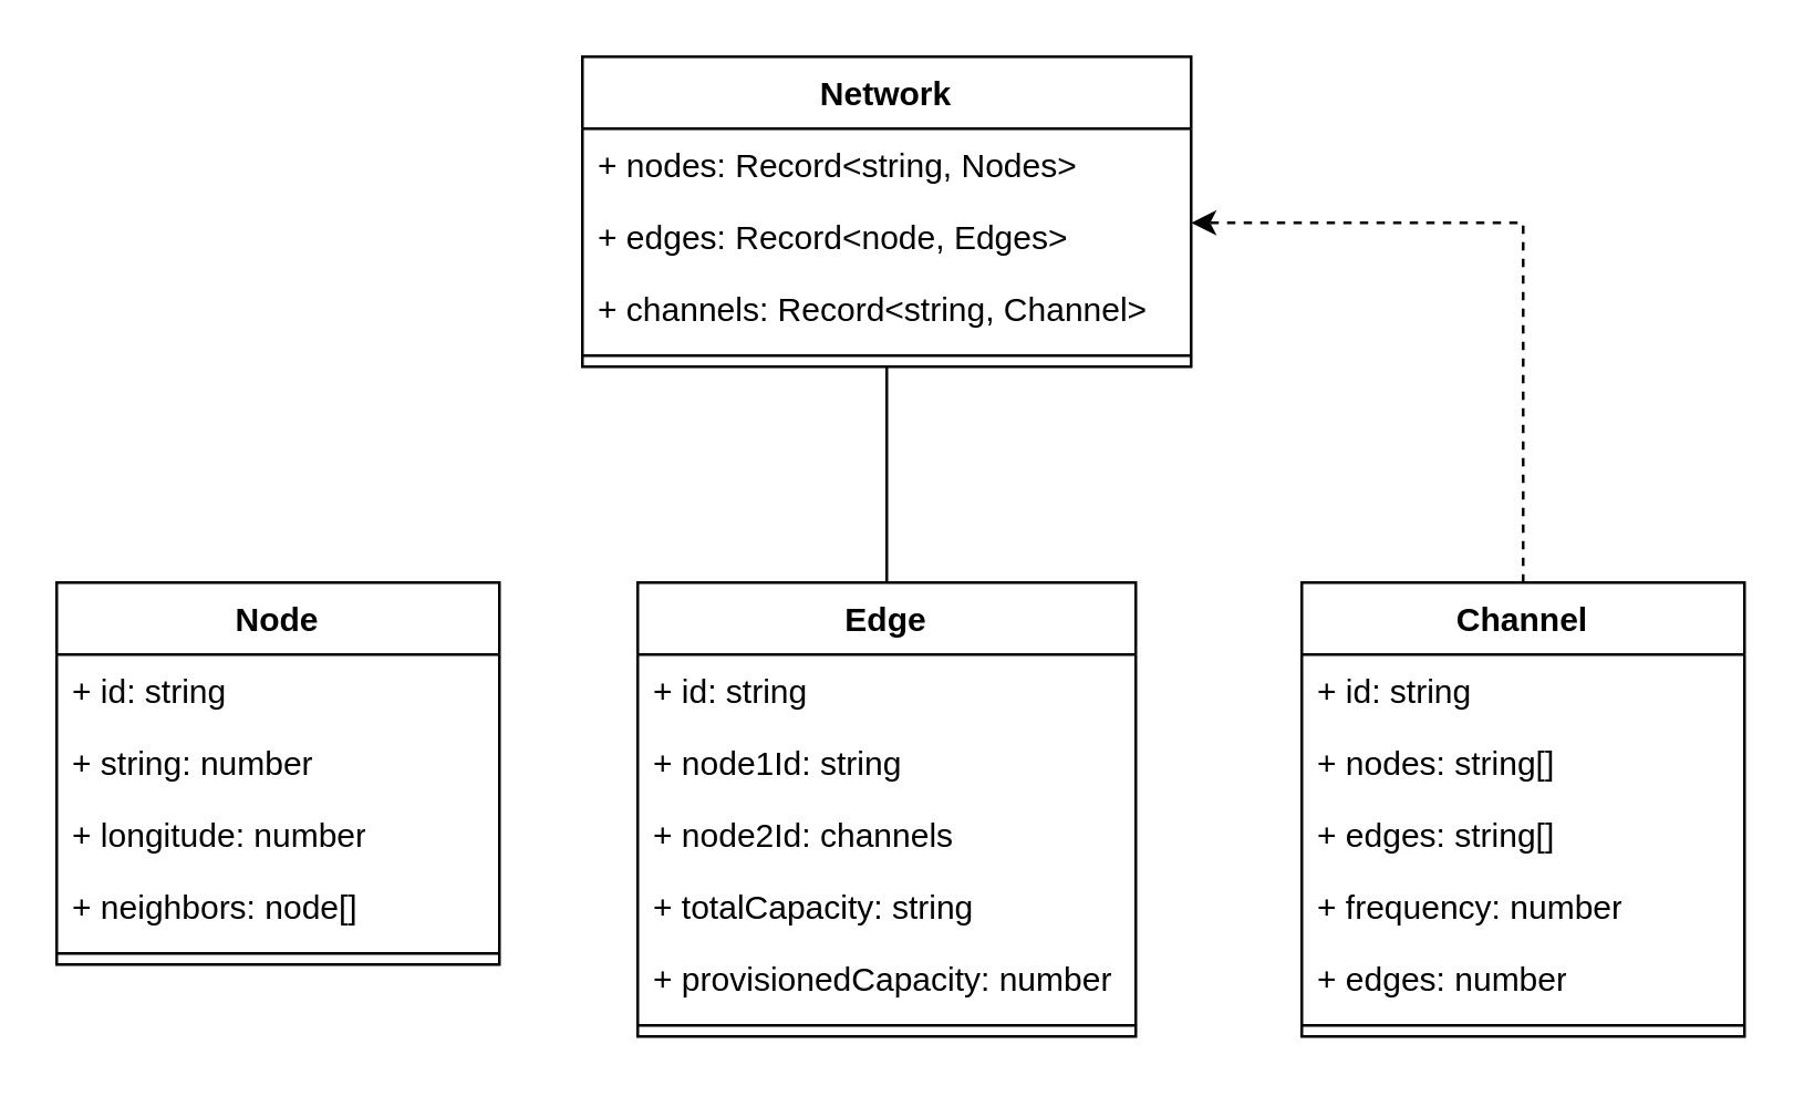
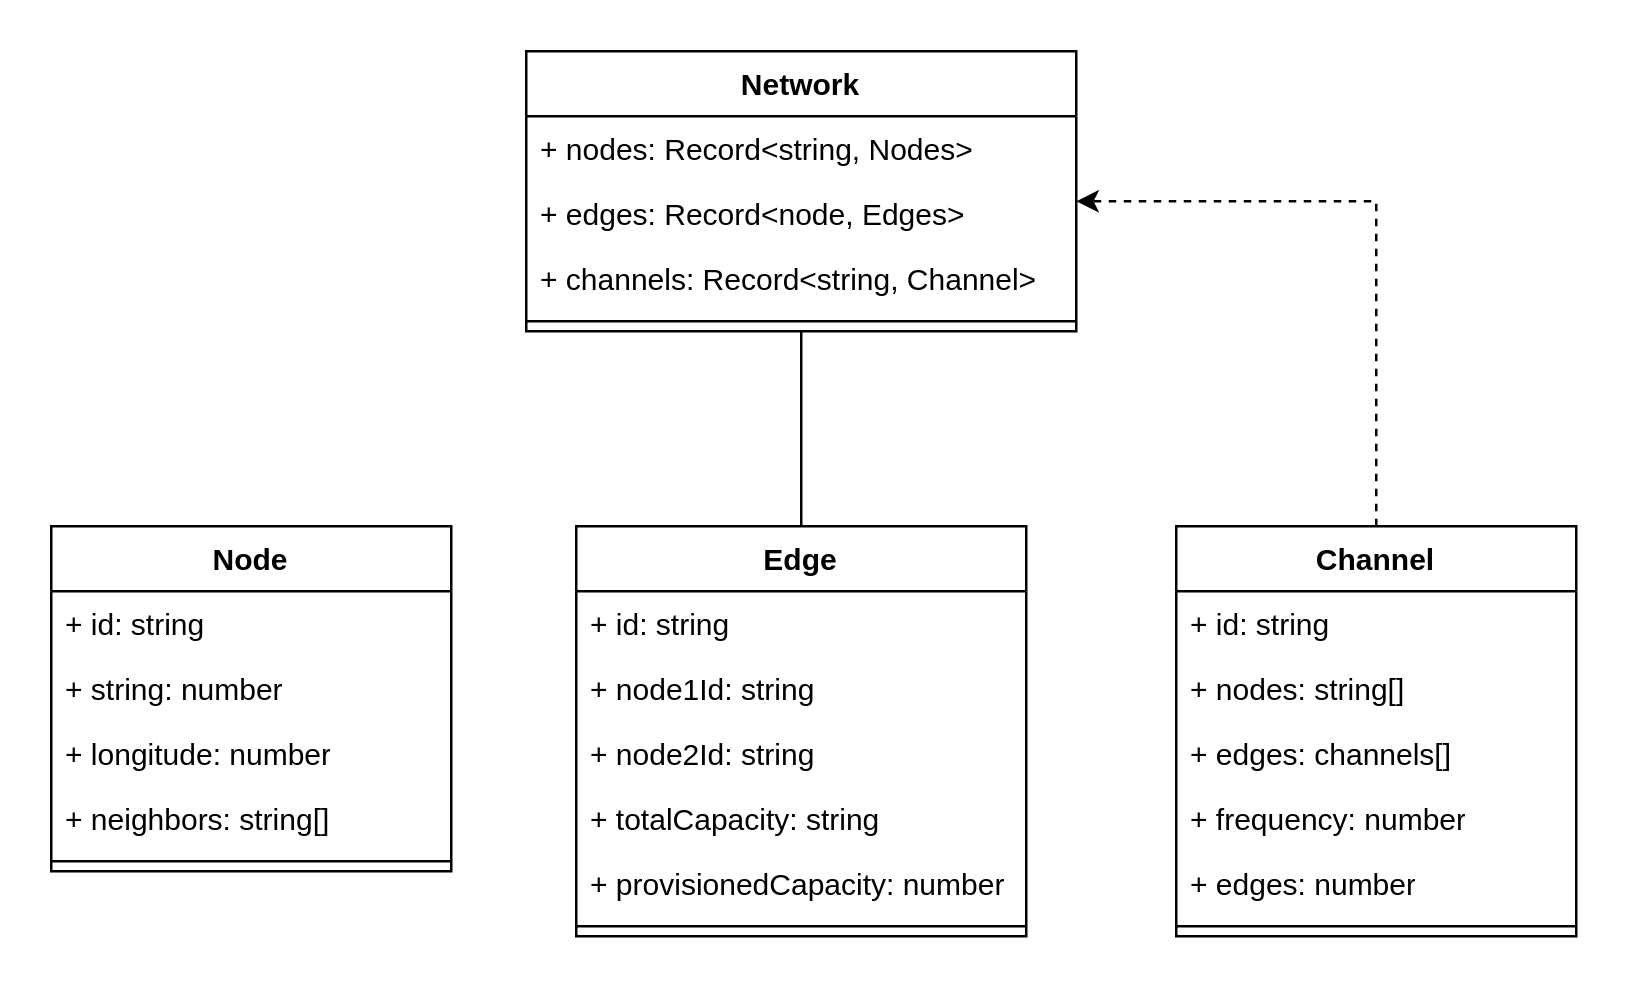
  <mxCell id="0" />
  <mxCell id="1" parent="0" />
  <mxCell id="2" style="edgeStyle=orthogonalEdgeStyle;rounded=0;orthogonalLoop=1;jettySize=auto;html=1;endArrow=none;" edge="1" parent="1" source="3" target="24"><mxGeometry relative="1" as="geometry" /></mxCell>
  <mxCell id="3" value="Edge" style="swimlane;fontStyle=1;align=center;verticalAlign=top;childLayout=stackLayout;horizontal=1;startSize=26;horizontalStack=0;resizeParent=1;resizeParentMax=0;resizeLast=0;collapsible=1;marginBottom=0;whiteSpace=wrap;html=1;" vertex="1" parent="1"><mxGeometry x="230" y="210" width="180" height="164" as="geometry" /></mxCell>
  <mxCell id="4" value="+ id: string" style="text;strokeColor=none;fillColor=none;align=left;verticalAlign=top;spacingLeft=4;spacingRight=4;overflow=hidden;rotatable=0;points=[[0,0.5],[1,0.5]];portConstraint=eastwest;whiteSpace=wrap;html=1;" vertex="1" parent="3"><mxGeometry y="26" width="180" height="26" as="geometry" /></mxCell>
  <mxCell id="5" value="+ node1Id: string" style="text;strokeColor=none;fillColor=none;align=left;verticalAlign=top;spacingLeft=4;spacingRight=4;overflow=hidden;rotatable=0;points=[[0,0.5],[1,0.5]];portConstraint=eastwest;whiteSpace=wrap;html=1;" vertex="1" parent="3"><mxGeometry y="52" width="180" height="26" as="geometry" /></mxCell>
- <mxCell id="6" value="+ node2Id: channels" style="text;strokeColor=none;fillColor=none;align=left;verticalAlign=top;spacingLeft=4;spacingRight=4;overflow=hidden;rotatable=0;points=[[0,0.5],[1,0.5]];portConstraint=eastwest;whiteSpace=wrap;html=1;" vertex="1" parent="3"><mxGeometry y="78" width="180" height="26" as="geometry" /></mxCell>
+ <mxCell id="6" value="+ node2Id: string" style="text;strokeColor=none;fillColor=none;align=left;verticalAlign=top;spacingLeft=4;spacingRight=4;overflow=hidden;rotatable=0;points=[[0,0.5],[1,0.5]];portConstraint=eastwest;whiteSpace=wrap;html=1;" vertex="1" parent="3"><mxGeometry y="78" width="180" height="26" as="geometry" /></mxCell>
  <mxCell id="7" value="+ totalCapacity: string" style="text;strokeColor=none;fillColor=none;align=left;verticalAlign=top;spacingLeft=4;spacingRight=4;overflow=hidden;rotatable=0;points=[[0,0.5],[1,0.5]];portConstraint=eastwest;whiteSpace=wrap;html=1;" vertex="1" parent="3"><mxGeometry y="104" width="180" height="26" as="geometry" /></mxCell>
  <mxCell id="8" value="+ provisionedCapacity: number" style="text;strokeColor=none;fillColor=none;align=left;verticalAlign=top;spacingLeft=4;spacingRight=4;overflow=hidden;rotatable=0;points=[[0,0.5],[1,0.5]];portConstraint=eastwest;whiteSpace=wrap;html=1;" vertex="1" parent="3"><mxGeometry y="130" width="180" height="26" as="geometry" /></mxCell>
  <mxCell id="9" value="" style="line;strokeWidth=1;fillColor=none;align=left;verticalAlign=middle;spacingTop=-1;spacingLeft=3;spacingRight=3;rotatable=0;labelPosition=right;points=[];portConstraint=eastwest;strokeColor=inherit;" vertex="1" parent="3"><mxGeometry y="156" width="180" height="8" as="geometry" /></mxCell>
  <mxCell id="10" value="Node" style="swimlane;fontStyle=1;align=center;verticalAlign=top;childLayout=stackLayout;horizontal=1;startSize=26;horizontalStack=0;resizeParent=1;resizeParentMax=0;resizeLast=0;collapsible=1;marginBottom=0;whiteSpace=wrap;html=1;" vertex="1" parent="1"><mxGeometry x="20" y="210" width="160" height="138" as="geometry" /></mxCell>
  <mxCell id="11" value="+ id: string" style="text;strokeColor=none;fillColor=none;align=left;verticalAlign=top;spacingLeft=4;spacingRight=4;overflow=hidden;rotatable=0;points=[[0,0.5],[1,0.5]];portConstraint=eastwest;whiteSpace=wrap;html=1;" vertex="1" parent="10"><mxGeometry y="26" width="160" height="26" as="geometry" /></mxCell>
  <mxCell id="12" value="+ string: number" style="text;strokeColor=none;fillColor=none;align=left;verticalAlign=top;spacingLeft=4;spacingRight=4;overflow=hidden;rotatable=0;points=[[0,0.5],[1,0.5]];portConstraint=eastwest;whiteSpace=wrap;html=1;" vertex="1" parent="10"><mxGeometry y="52" width="160" height="26" as="geometry" /></mxCell>
  <mxCell id="13" value="+ longitude: number" style="text;strokeColor=none;fillColor=none;align=left;verticalAlign=top;spacingLeft=4;spacingRight=4;overflow=hidden;rotatable=0;points=[[0,0.5],[1,0.5]];portConstraint=eastwest;whiteSpace=wrap;html=1;" vertex="1" parent="10"><mxGeometry y="78" width="160" height="26" as="geometry" /></mxCell>
- <mxCell id="14" value="+ neighbors: node[]" style="text;strokeColor=none;fillColor=none;align=left;verticalAlign=top;spacingLeft=4;spacingRight=4;overflow=hidden;rotatable=0;points=[[0,0.5],[1,0.5]];portConstraint=eastwest;whiteSpace=wrap;html=1;" vertex="1" parent="10"><mxGeometry y="104" width="160" height="26" as="geometry" /></mxCell>
+ <mxCell id="14" value="+ neighbors: string[]" style="text;strokeColor=none;fillColor=none;align=left;verticalAlign=top;spacingLeft=4;spacingRight=4;overflow=hidden;rotatable=0;points=[[0,0.5],[1,0.5]];portConstraint=eastwest;whiteSpace=wrap;html=1;" vertex="1" parent="10"><mxGeometry y="104" width="160" height="26" as="geometry" /></mxCell>
  <mxCell id="15" value="" style="line;strokeWidth=1;fillColor=none;align=left;verticalAlign=middle;spacingTop=-1;spacingLeft=3;spacingRight=3;rotatable=0;labelPosition=right;points=[];portConstraint=eastwest;strokeColor=inherit;" vertex="1" parent="10"><mxGeometry y="130" width="160" height="8" as="geometry" /></mxCell>
  <mxCell id="16" style="edgeStyle=orthogonalEdgeStyle;rounded=0;orthogonalLoop=1;jettySize=auto;html=1;dashed=1;" edge="1" parent="1" source="17" target="24"><mxGeometry relative="1" as="geometry"><Array as="points"><mxPoint x="550" y="80" /></Array></mxGeometry></mxCell>
  <mxCell id="17" value="Channel" style="swimlane;fontStyle=1;align=center;verticalAlign=top;childLayout=stackLayout;horizontal=1;startSize=26;horizontalStack=0;resizeParent=1;resizeParentMax=0;resizeLast=0;collapsible=1;marginBottom=0;whiteSpace=wrap;html=1;" vertex="1" parent="1"><mxGeometry x="470" y="210" width="160" height="164" as="geometry" /></mxCell>
  <mxCell id="18" value="+ id: string" style="text;strokeColor=none;fillColor=none;align=left;verticalAlign=top;spacingLeft=4;spacingRight=4;overflow=hidden;rotatable=0;points=[[0,0.5],[1,0.5]];portConstraint=eastwest;whiteSpace=wrap;html=1;" vertex="1" parent="17"><mxGeometry y="26" width="160" height="26" as="geometry" /></mxCell>
  <mxCell id="19" value="+ nodes: string[]" style="text;strokeColor=none;fillColor=none;align=left;verticalAlign=top;spacingLeft=4;spacingRight=4;overflow=hidden;rotatable=0;points=[[0,0.5],[1,0.5]];portConstraint=eastwest;whiteSpace=wrap;html=1;" vertex="1" parent="17"><mxGeometry y="52" width="160" height="26" as="geometry" /></mxCell>
- <mxCell id="20" value="+ edges: string[]" style="text;strokeColor=none;fillColor=none;align=left;verticalAlign=top;spacingLeft=4;spacingRight=4;overflow=hidden;rotatable=0;points=[[0,0.5],[1,0.5]];portConstraint=eastwest;whiteSpace=wrap;html=1;" vertex="1" parent="17"><mxGeometry y="78" width="160" height="26" as="geometry" /></mxCell>
+ <mxCell id="20" value="+ edges: channels[]" style="text;strokeColor=none;fillColor=none;align=left;verticalAlign=top;spacingLeft=4;spacingRight=4;overflow=hidden;rotatable=0;points=[[0,0.5],[1,0.5]];portConstraint=eastwest;whiteSpace=wrap;html=1;" vertex="1" parent="17"><mxGeometry y="78" width="160" height="26" as="geometry" /></mxCell>
  <mxCell id="21" value="+ frequency: number" style="text;strokeColor=none;fillColor=none;align=left;verticalAlign=top;spacingLeft=4;spacingRight=4;overflow=hidden;rotatable=0;points=[[0,0.5],[1,0.5]];portConstraint=eastwest;whiteSpace=wrap;html=1;" vertex="1" parent="17"><mxGeometry y="104" width="160" height="26" as="geometry" /></mxCell>
  <mxCell id="22" value="+ edges: number" style="text;strokeColor=none;fillColor=none;align=left;verticalAlign=top;spacingLeft=4;spacingRight=4;overflow=hidden;rotatable=0;points=[[0,0.5],[1,0.5]];portConstraint=eastwest;whiteSpace=wrap;html=1;" vertex="1" parent="17"><mxGeometry y="130" width="160" height="26" as="geometry" /></mxCell>
  <mxCell id="23" value="" style="line;strokeWidth=1;fillColor=none;align=left;verticalAlign=middle;spacingTop=-1;spacingLeft=3;spacingRight=3;rotatable=0;labelPosition=right;points=[];portConstraint=eastwest;strokeColor=inherit;" vertex="1" parent="17"><mxGeometry y="156" width="160" height="8" as="geometry" /></mxCell>
  <mxCell id="24" value="Network" style="swimlane;fontStyle=1;align=center;verticalAlign=top;childLayout=stackLayout;horizontal=1;startSize=26;horizontalStack=0;resizeParent=1;resizeParentMax=0;resizeLast=0;collapsible=1;marginBottom=0;whiteSpace=wrap;html=1;" vertex="1" parent="1"><mxGeometry x="210" y="20" width="220" height="112" as="geometry" /></mxCell>
  <mxCell id="25" value="+ nodes: Record&amp;lt;string, Nodes&amp;gt;" style="text;strokeColor=none;fillColor=none;align=left;verticalAlign=top;spacingLeft=4;spacingRight=4;overflow=hidden;rotatable=0;points=[[0,0.5],[1,0.5]];portConstraint=eastwest;whiteSpace=wrap;html=1;" vertex="1" parent="24"><mxGeometry y="26" width="220" height="26" as="geometry" /></mxCell>
  <mxCell id="26" value="+ edges: Record&amp;lt;node, Edges&amp;gt;" style="text;strokeColor=none;fillColor=none;align=left;verticalAlign=top;spacingLeft=4;spacingRight=4;overflow=hidden;rotatable=0;points=[[0,0.5],[1,0.5]];portConstraint=eastwest;whiteSpace=wrap;html=1;" vertex="1" parent="24"><mxGeometry y="52" width="220" height="26" as="geometry" /></mxCell>
  <mxCell id="27" value="+ channels: Record&amp;lt;string, Channel&amp;gt;" style="text;strokeColor=none;fillColor=none;align=left;verticalAlign=top;spacingLeft=4;spacingRight=4;overflow=hidden;rotatable=0;points=[[0,0.5],[1,0.5]];portConstraint=eastwest;whiteSpace=wrap;html=1;" vertex="1" parent="24"><mxGeometry y="78" width="220" height="26" as="geometry" /></mxCell>
  <mxCell id="28" value="" style="line;strokeWidth=1;fillColor=none;align=left;verticalAlign=middle;spacingTop=-1;spacingLeft=3;spacingRight=3;rotatable=0;labelPosition=right;points=[];portConstraint=eastwest;strokeColor=inherit;" vertex="1" parent="24"><mxGeometry y="104" width="220" height="8" as="geometry" /></mxCell>
